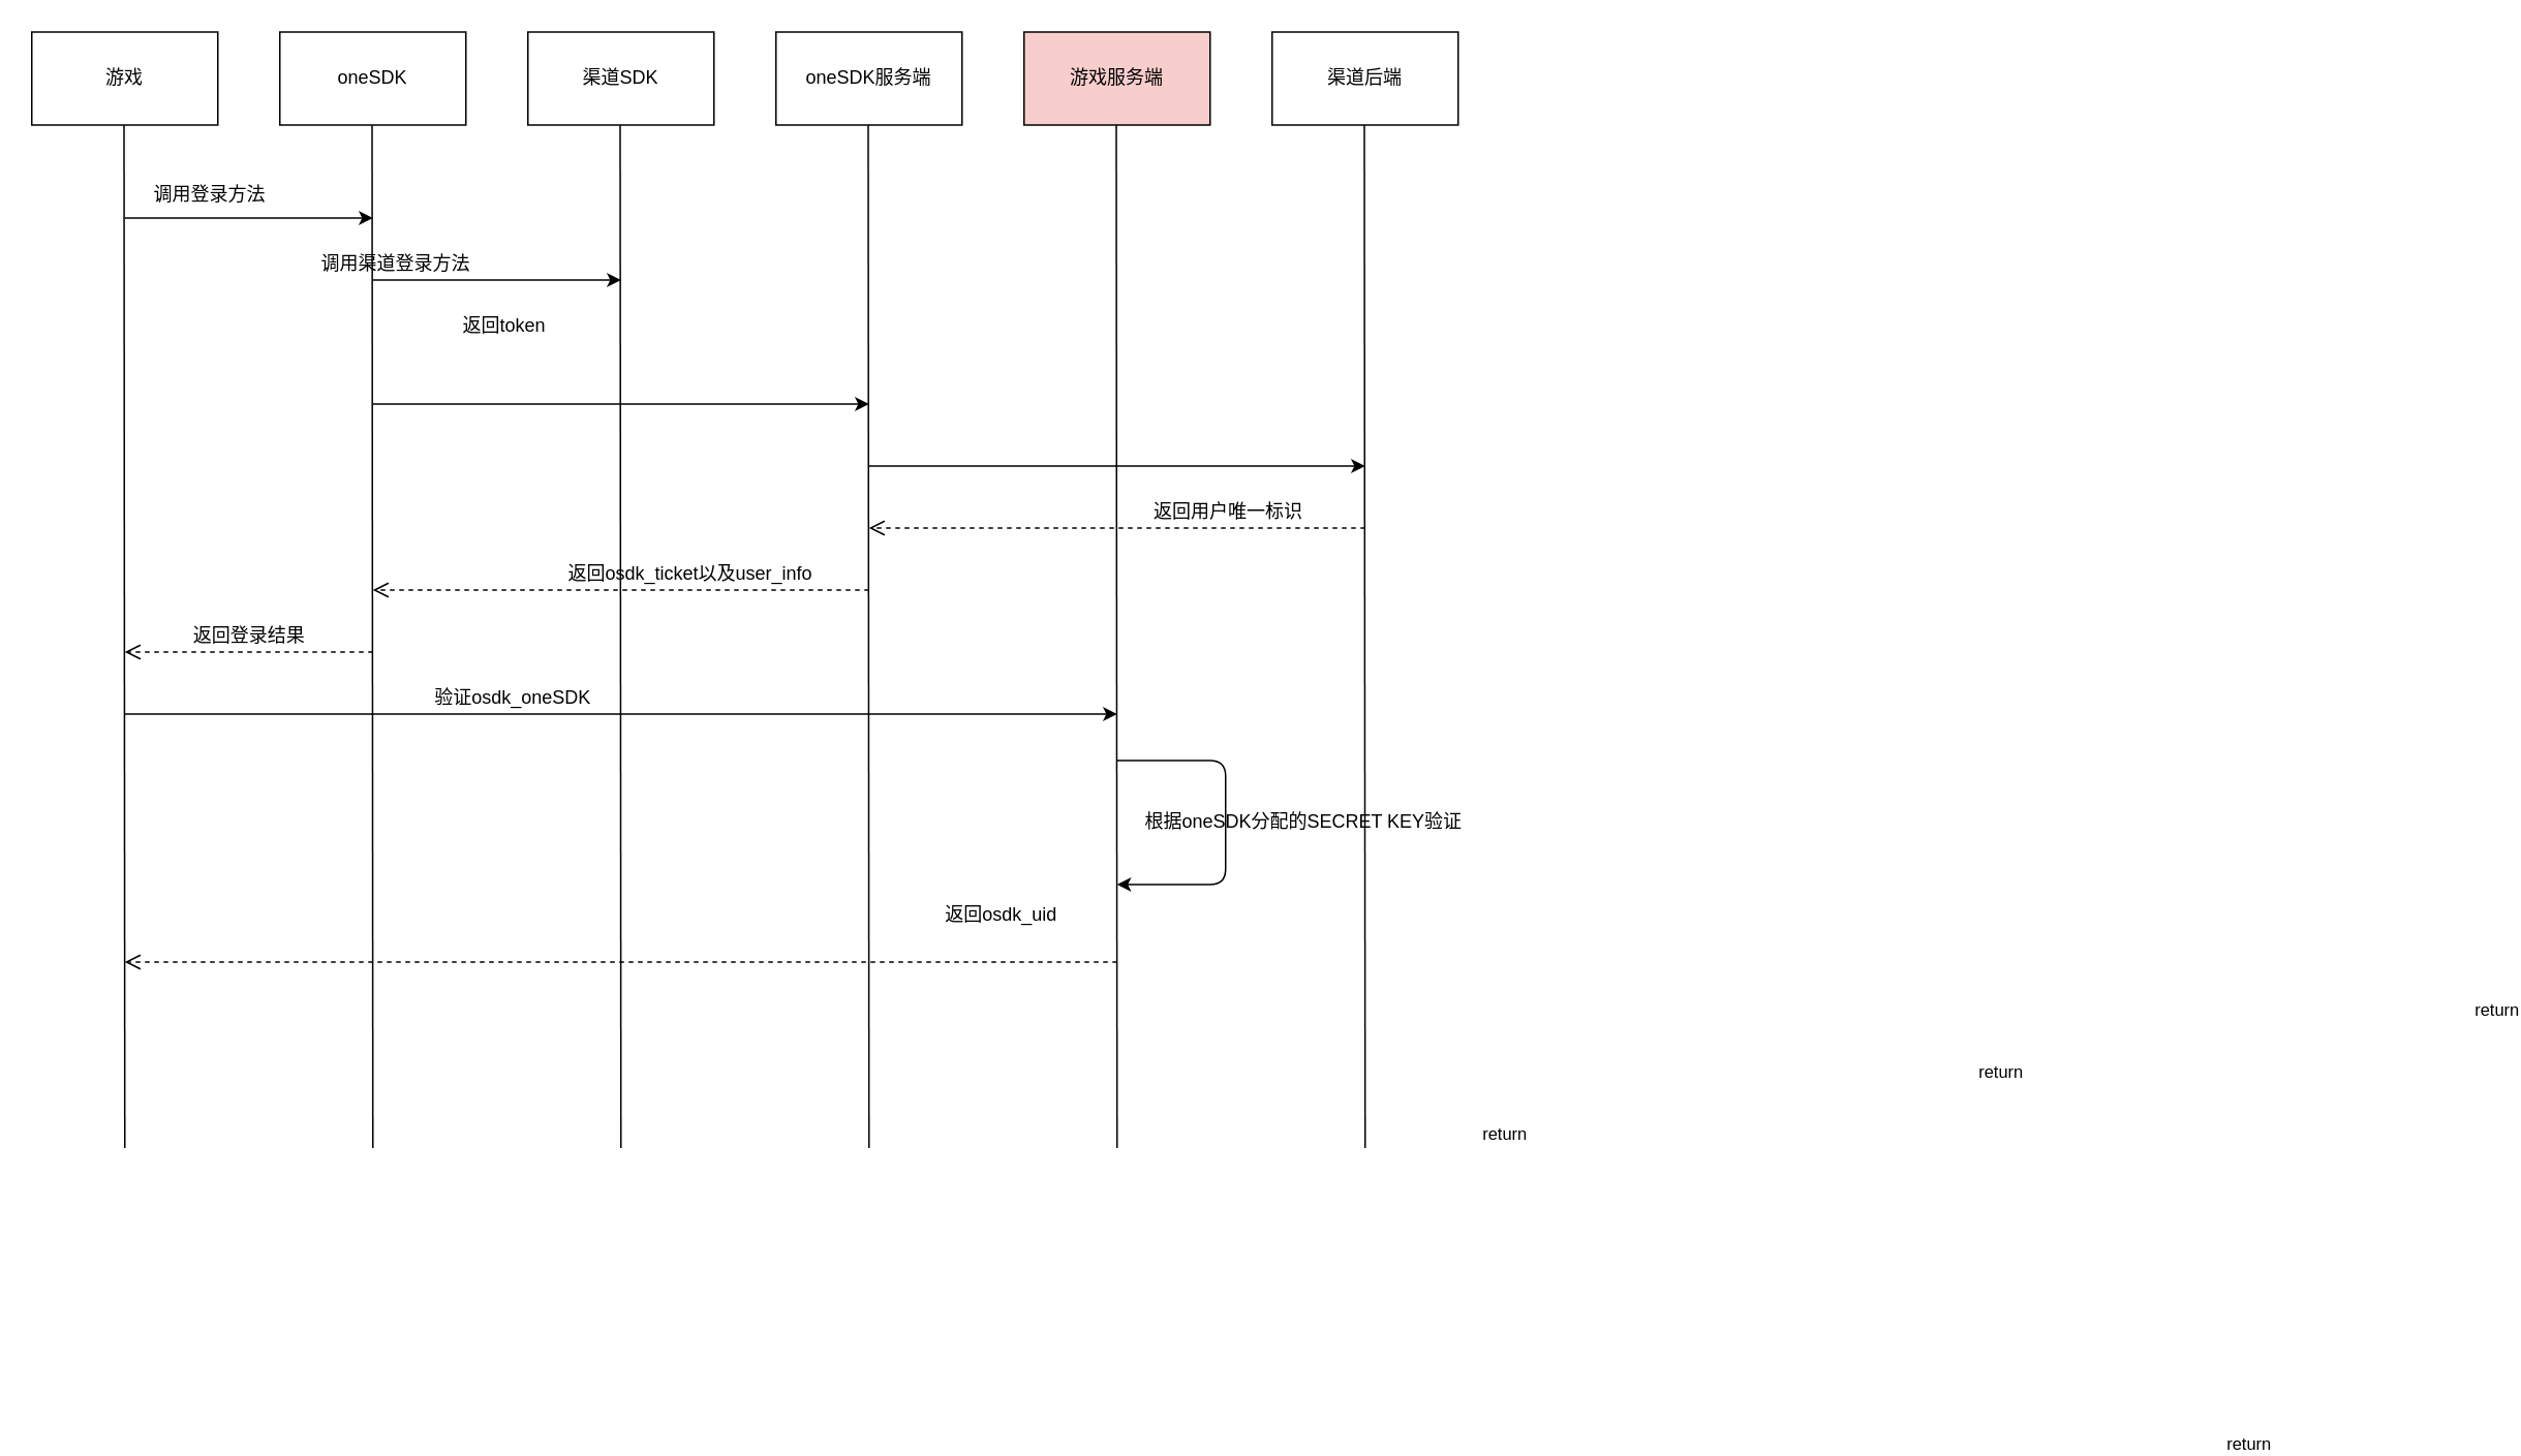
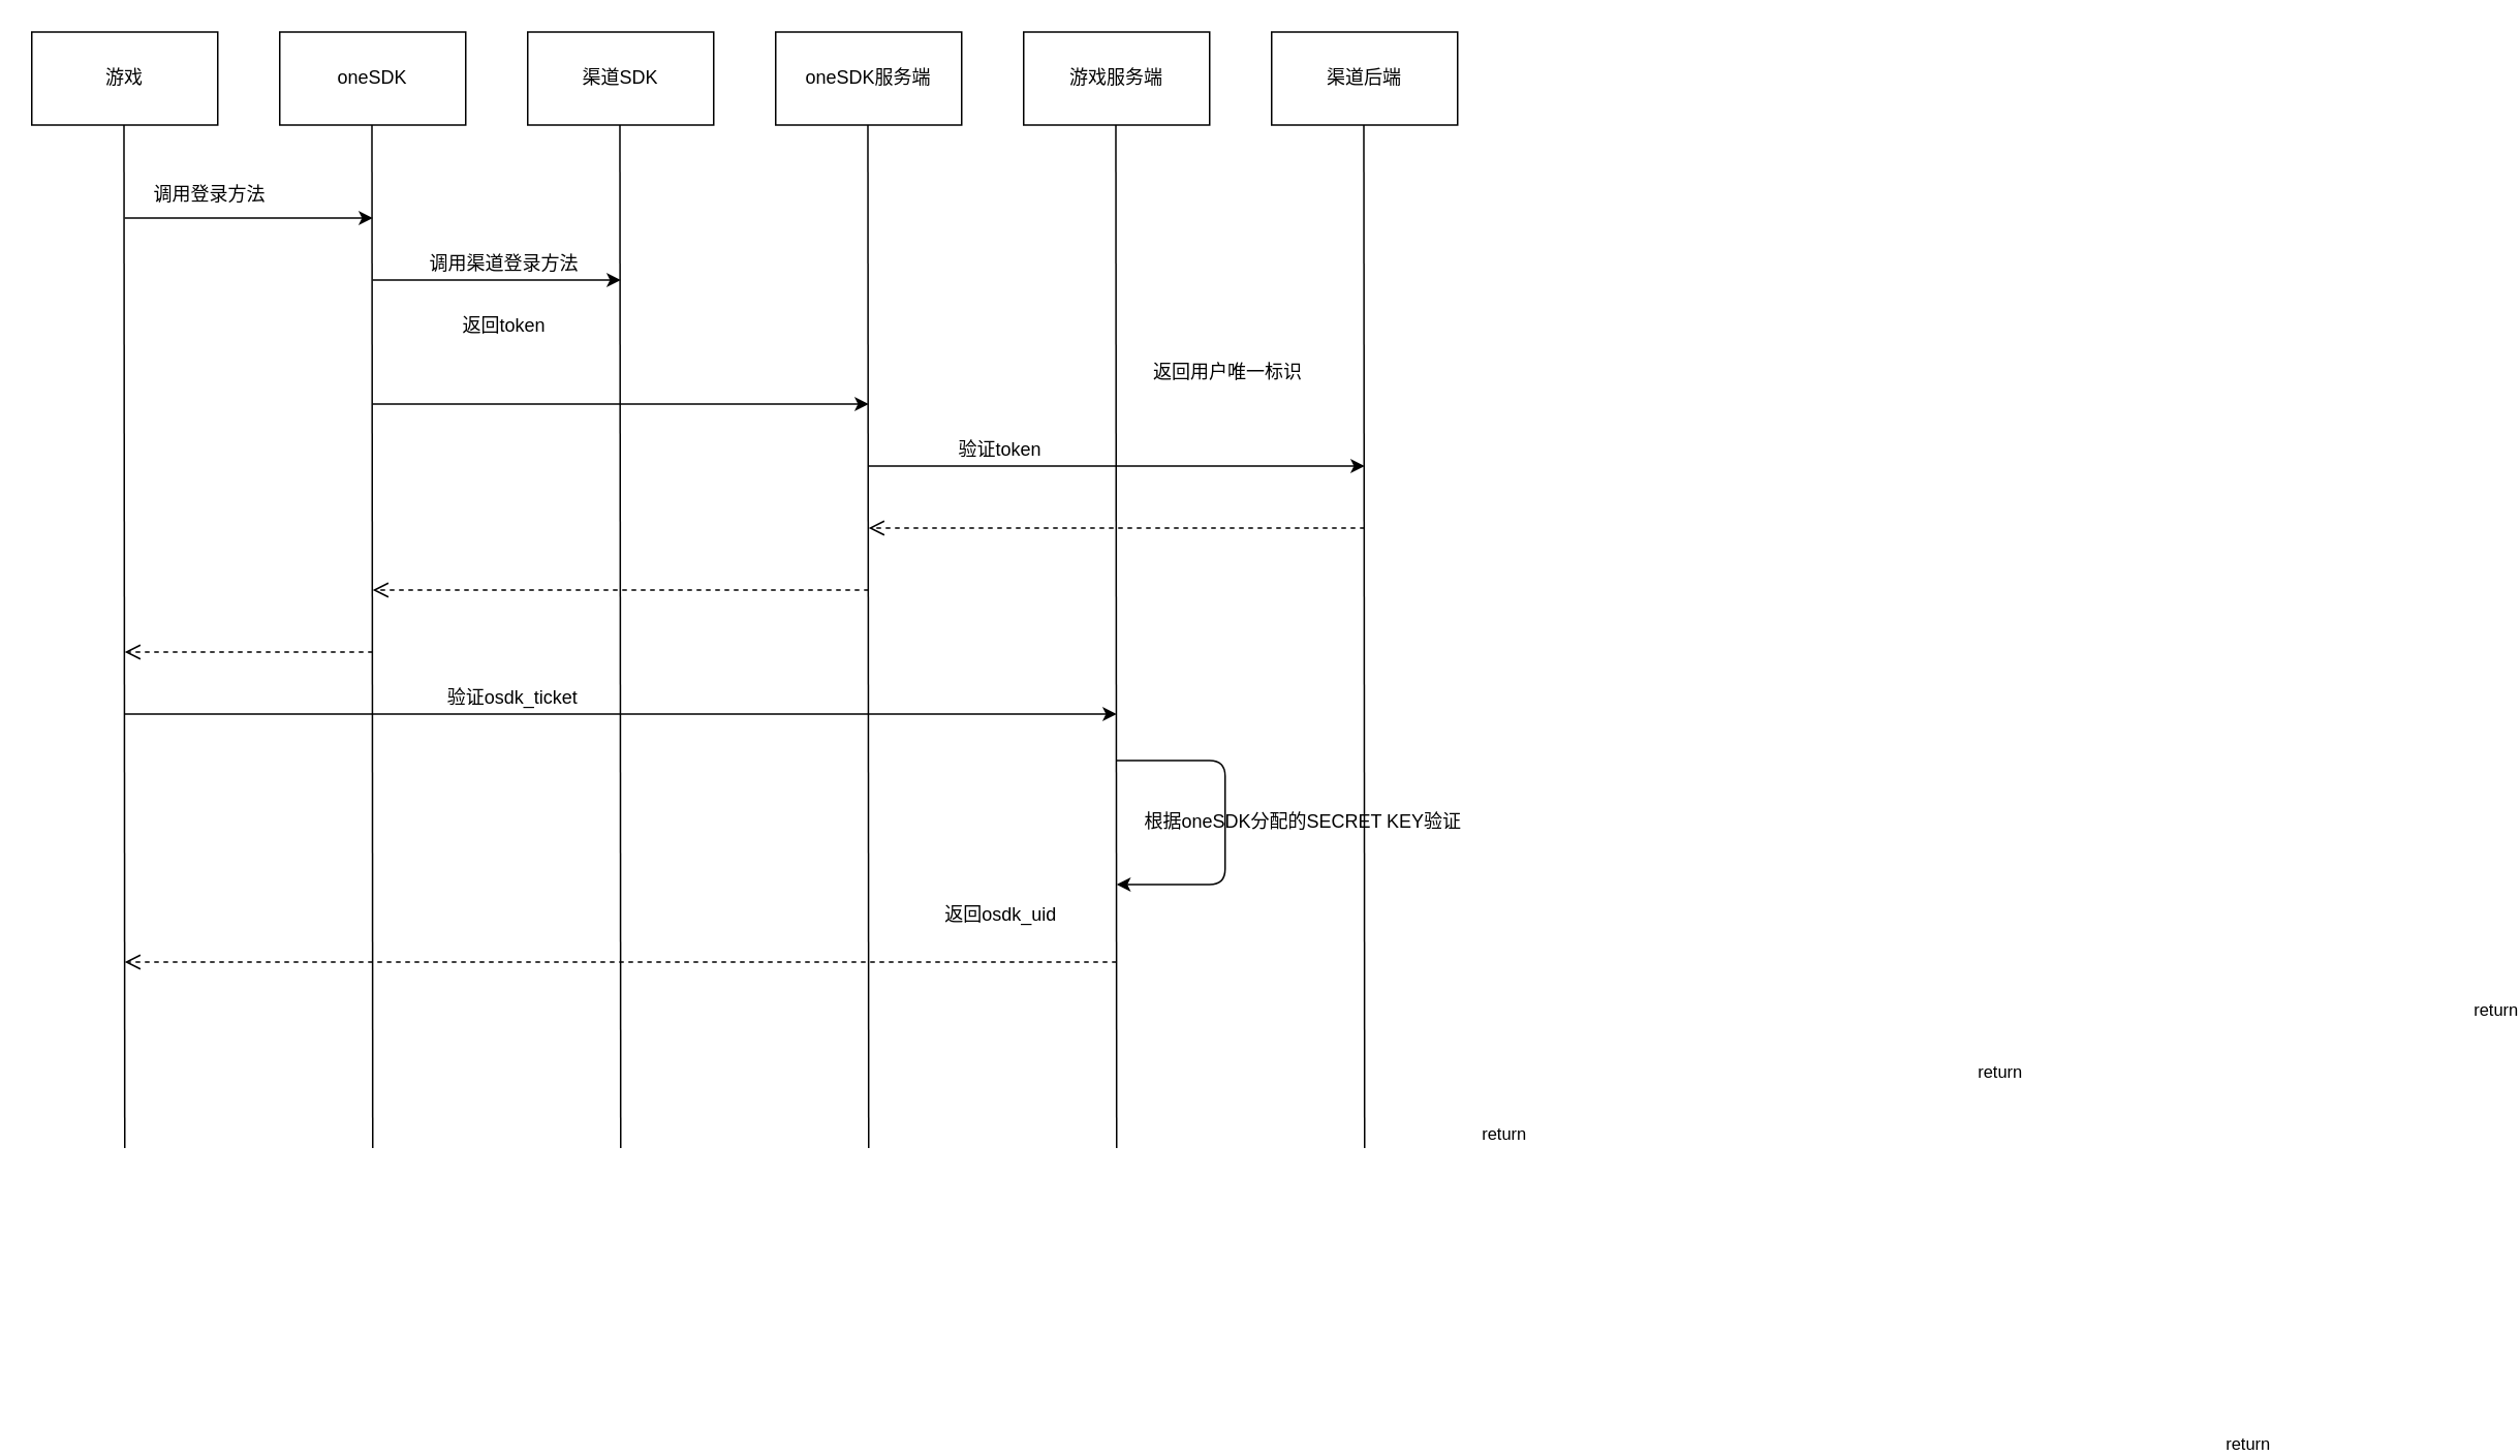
  <mxCell id="0" />
  <mxCell id="1" parent="0" />
  <mxCell id="2" value="游戏" style="rounded=0;whiteSpace=wrap;html=1;" vertex="1" parent="1"><mxGeometry y="20" width="120" height="60" as="geometry" x="20" /></mxCell>
  <mxCell id="3" value="oneSDK" style="rounded=0;whiteSpace=wrap;html=1;" vertex="1" parent="1"><mxGeometry x="180" y="20" width="120" height="60" as="geometry" /></mxCell>
  <mxCell id="4" value="渠道SDK" style="rounded=0;whiteSpace=wrap;html=1;" vertex="1" parent="1"><mxGeometry x="340" y="20" width="120" height="60" as="geometry" /></mxCell>
  <mxCell id="5" value="oneSDK服务端" style="rounded=0;whiteSpace=wrap;html=1;" vertex="1" parent="1"><mxGeometry x="500" y="20" width="120" height="60" as="geometry" /></mxCell>
- <mxCell id="6" value="游戏服务端" style="rounded=0;whiteSpace=wrap;html=1;fillColor=#f8cecc;" vertex="1" parent="1"><mxGeometry x="660" y="20" width="120" height="60" as="geometry" /></mxCell>
+ <mxCell id="6" value="游戏服务端" style="rounded=0;whiteSpace=wrap;html=1;" vertex="1" parent="1"><mxGeometry x="660" y="20" width="120" height="60" as="geometry" /></mxCell>
  <mxCell id="7" value="" style="endArrow=none;html=1;" edge="1" parent="1"><mxGeometry width="50" height="50" relative="1" as="geometry"><mxPoint x="80" y="740" as="sourcePoint" /><mxPoint x="79.5" y="80" as="targetPoint" /></mxGeometry></mxCell>
  <mxCell id="8" value="" style="endArrow=none;html=1;" edge="1" parent="1"><mxGeometry width="50" height="50" relative="1" as="geometry"><mxPoint x="240" y="740" as="sourcePoint" /><mxPoint x="239.5" y="80" as="targetPoint" /></mxGeometry></mxCell>
  <mxCell id="9" value="" style="endArrow=none;html=1;" edge="1" parent="1"><mxGeometry width="50" height="50" relative="1" as="geometry"><mxPoint x="400" y="740" as="sourcePoint" /><mxPoint x="399.5" y="80" as="targetPoint" /></mxGeometry></mxCell>
  <mxCell id="10" value="" style="endArrow=none;html=1;" edge="1" parent="1"><mxGeometry width="50" height="50" relative="1" as="geometry"><mxPoint x="560" y="740" as="sourcePoint" /><mxPoint x="559.5" y="80" as="targetPoint" /></mxGeometry></mxCell>
  <mxCell id="11" value="" style="endArrow=none;html=1;" edge="1" parent="1"><mxGeometry width="50" height="50" relative="1" as="geometry"><mxPoint x="720" y="740" as="sourcePoint" /><mxPoint x="719.5" y="80" as="targetPoint" /></mxGeometry></mxCell>
  <mxCell id="12" value="" style="endArrow=classic;html=1;" edge="1" parent="1"><mxGeometry width="50" height="50" relative="1" as="geometry"><mxPoint x="80" y="140" as="sourcePoint" /><mxPoint x="240" y="140" as="targetPoint" /></mxGeometry></mxCell>
  <mxCell id="13" value="调用登录方法" style="text;html=1;strokeColor=none;fillColor=none;align=center;verticalAlign=middle;whiteSpace=wrap;rounded=0;" vertex="1" parent="1"><mxGeometry x="90" y="115" width="90" height="20" as="geometry" /></mxCell>
- <mxCell id="14" value="调用渠道登录方法" style="text;html=1;strokeColor=none;fillColor=none;align=center;verticalAlign=middle;whiteSpace=wrap;rounded=0;" vertex="1" parent="1"><mxGeometry x="200" y="160" width="110" height="20" as="geometry" /></mxCell>
+ <mxCell id="14" value="调用渠道登录方法" style="text;html=1;strokeColor=none;fillColor=none;align=center;verticalAlign=middle;whiteSpace=wrap;rounded=0;" vertex="1" parent="1"><mxGeometry x="270" y="160" width="110" height="20" as="geometry" /></mxCell>
  <mxCell id="15" value="" style="endArrow=classic;html=1;" edge="1" parent="1"><mxGeometry width="50" height="50" relative="1" as="geometry"><mxPoint x="240" y="180" as="sourcePoint" /><mxPoint x="400" y="180" as="targetPoint" /></mxGeometry></mxCell>
  <mxCell id="16" value="返回token" style="text;html=1;strokeColor=none;fillColor=none;align=center;verticalAlign=middle;whiteSpace=wrap;rounded=0;" vertex="1" parent="1"><mxGeometry x="270" y="200" width="110" height="20" as="geometry" /></mxCell>
  <mxCell id="17" value="" style="endArrow=classic;html=1;" edge="1" parent="1"><mxGeometry width="50" height="50" relative="1" as="geometry"><mxPoint x="240" y="260" as="sourcePoint" /><mxPoint x="560" y="260" as="targetPoint" /></mxGeometry></mxCell>
  <mxCell id="18" value="" style="endArrow=classic;html=1;" edge="1" parent="1"><mxGeometry width="50" height="50" relative="1" as="geometry"><mxPoint x="560" y="300" as="sourcePoint" /><mxPoint x="880" y="300" as="targetPoint" /></mxGeometry></mxCell>
+ <mxCell id="19" value="验证token" style="text;html=1;strokeColor=none;fillColor=none;align=center;verticalAlign=middle;whiteSpace=wrap;rounded=0;" vertex="1" parent="1"><mxGeometry x="590" y="280" width="110" height="20" as="geometry" /></mxCell>
  <mxCell id="20" value="渠道后端" style="rounded=0;whiteSpace=wrap;html=1;" vertex="1" parent="1"><mxGeometry x="820" y="20" width="120" height="60" as="geometry" /></mxCell>
  <mxCell id="21" value="" style="endArrow=none;html=1;" edge="1" parent="1"><mxGeometry width="50" height="50" relative="1" as="geometry"><mxPoint x="880" y="740" as="sourcePoint" /><mxPoint x="879.5" y="80" as="targetPoint" /></mxGeometry></mxCell>
  <mxCell id="22" value="return" style="html=1;verticalAlign=bottom;endArrow=open;dashed=1;endSize=8;" edge="1" parent="1"><mxGeometry x="-1" y="797" relative="1" as="geometry"><mxPoint x="880" y="340" as="sourcePoint" /><mxPoint x="560" y="340" as="targetPoint" /><mxPoint x="730" y="-477" as="offset" /></mxGeometry></mxCell>
- <mxCell id="23" value="返回用户唯一标识" style="text;html=1;strokeColor=none;fillColor=none;align=center;verticalAlign=middle;whiteSpace=wrap;rounded=0;" vertex="1" parent="1"><mxGeometry x="737" y="320" width="110" height="20" as="geometry" /></mxCell>
+ <mxCell id="23" value="返回用户唯一标识" style="text;html=1;strokeColor=none;fillColor=none;align=center;verticalAlign=middle;whiteSpace=wrap;rounded=0;" vertex="1" parent="1"><mxGeometry x="737" y="230" width="110" height="20" as="geometry" /></mxCell>
  <mxCell id="24" value="return" style="html=1;verticalAlign=bottom;endArrow=open;dashed=1;endSize=8;" edge="1" parent="1"><mxGeometry x="-1" y="797" relative="1" as="geometry"><mxPoint x="560" y="380" as="sourcePoint" /><mxPoint x="240" y="380" as="targetPoint" /><mxPoint x="730" y="-477" as="offset" /></mxGeometry></mxCell>
- <mxCell id="25" value="返回osdk_ticket以及user_info" style="text;html=1;strokeColor=none;fillColor=none;align=center;verticalAlign=middle;whiteSpace=wrap;rounded=0;" vertex="1" parent="1"><mxGeometry x="350" y="360" width="190" height="20" as="geometry" /></mxCell>
- <mxCell id="26" value="返回登录结果" style="text;html=1;align=center;verticalAlign=middle;resizable=0;points=[];autosize=1;strokeColor=none;" vertex="1" parent="1"><mxGeometry x="115" y="400" width="90" height="20" as="geometry" /></mxCell>
  <mxCell id="27" value="" style="endArrow=classic;html=1;" edge="1" parent="1"><mxGeometry width="50" height="50" relative="1" as="geometry"><mxPoint x="80" y="460" as="sourcePoint" /><mxPoint x="720" y="460" as="targetPoint" /></mxGeometry></mxCell>
- <mxCell id="28" value="验证osdk_oneSDK" style="text;html=1;align=center;verticalAlign=middle;resizable=0;points=[];autosize=1;strokeColor=none;" vertex="1" parent="1"><mxGeometry x="280" y="440" width="100" height="20" as="geometry" /></mxCell>
+ <mxCell id="28" value="验证osdk_ticket" style="text;html=1;align=center;verticalAlign=middle;resizable=0;points=[];autosize=1;strokeColor=none;" vertex="1" parent="1"><mxGeometry x="280" y="440" width="100" height="20" as="geometry" /></mxCell>
  <mxCell id="29" value="" style="endArrow=classic;html=1;" edge="1" parent="1"><mxGeometry relative="1" as="geometry"><mxPoint x="720" y="490" as="sourcePoint" /><mxPoint x="720" y="570" as="targetPoint" /><Array as="points"><mxPoint x="790" y="490" /><mxPoint x="790" y="570" /></Array></mxGeometry></mxCell>
  <mxCell id="30" value="根据oneSDK分配的SECRET KEY验证" style="text;html=1;align=center;verticalAlign=middle;resizable=0;points=[];autosize=1;strokeColor=none;rotation=0;" vertex="1" parent="1"><mxGeometry x="730" y="520" width="220" height="20" as="geometry" /></mxCell>
  <mxCell id="31" value="return" style="html=1;verticalAlign=bottom;endArrow=open;dashed=1;endSize=8;" edge="1" parent="1"><mxGeometry x="-1" y="797" relative="1" as="geometry"><mxPoint x="720" y="620" as="sourcePoint" /><mxPoint x="80" y="620" as="targetPoint" /><mxPoint x="730" y="-477" as="offset" /></mxGeometry></mxCell>
  <mxCell id="32" value="返回osdk_uid" style="text;html=1;align=center;verticalAlign=middle;resizable=0;points=[];autosize=1;strokeColor=none;" vertex="1" parent="1"><mxGeometry x="600" y="580" width="90" height="20" as="geometry" /></mxCell>
  <mxCell id="33" value="return" style="html=1;verticalAlign=bottom;endArrow=open;dashed=1;endSize=8;" edge="1" parent="1"><mxGeometry x="-1" y="797" relative="1" as="geometry"><mxPoint x="240" y="420" as="sourcePoint" /><mxPoint x="80" y="420" as="targetPoint" /><mxPoint x="730" y="-477" as="offset" /></mxGeometry></mxCell>
